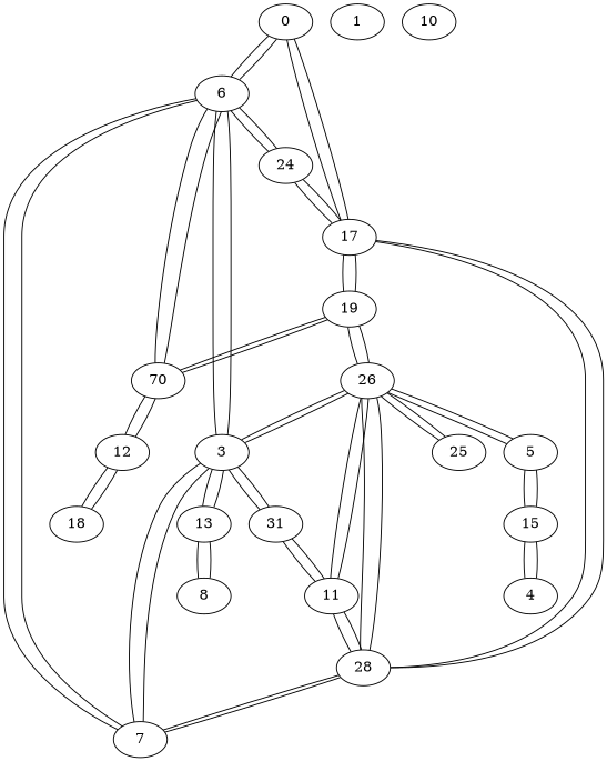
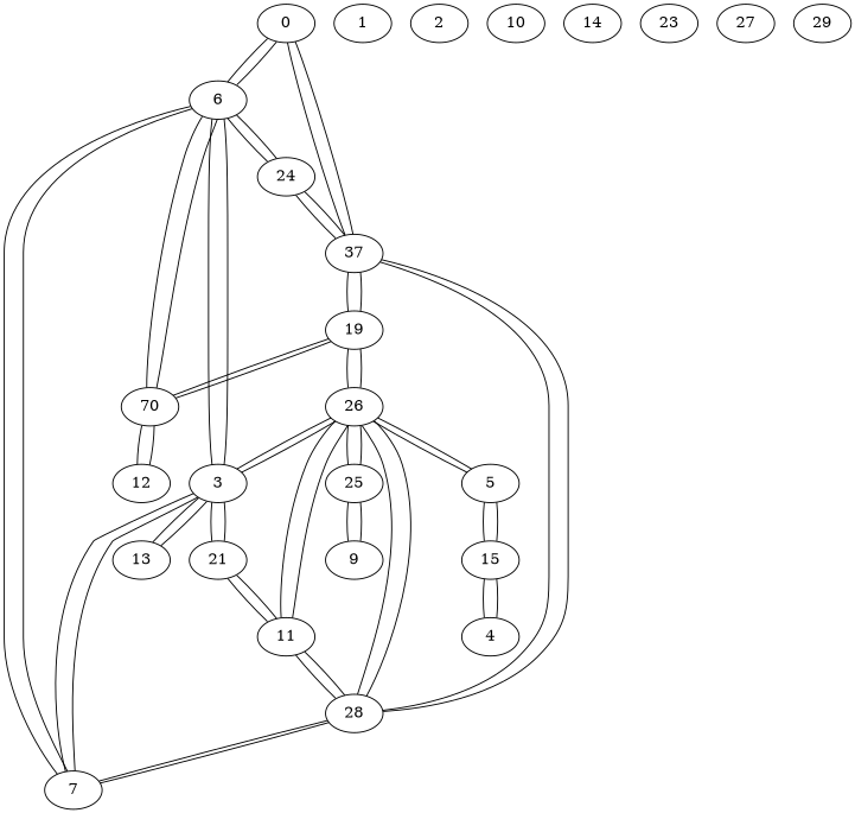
  graph {
    edge [distancia=5]
    0
    6
-   17
+   17 [label=37]
    3
    7
    n6 [label=70]
    24
    28
    19
    13
-   21 [label=31]
+   21
    26
    12
    11
    1
-   8
+   2
    5
    25
    15
+   9
    4
-   18
    10
+   14
+   23
+   27
+   29
    0 -- 6 [distancia=7]
    0 -- 17 [distancia=8]
    6 -- 0 [distancia=7]
    6 -- 3
    6 -- 7 [distancia=13]
    6 -- n6
    6 -- 24 [distancia=11]
    17 -- 0 [distancia=8]
    17 -- 24 [distancia=12]
    17 -- 28 [distancia=15]
    17 -- 19
    3 -- 6
    3 -- 7 [distancia=14]
    3 -- 13 [distancia=11]
    3 -- 21 [distancia=14]
    3 -- 26 [distancia=15]
    7 -- 6 [distancia=13]
    7 -- 3 [distancia=14]
    7 -- 28 [distancia=10]
    n6 -- 6
    n6 -- 19 [distancia=12]
    n6 -- 12 [distancia=10]
    24 -- 6 [distancia=11]
    24 -- 17 [distancia=12]
    28 -- 17 [distancia=15]
    28 -- 7 [distancia=10]
    28 -- 26 [distancia=6]
    28 -- 11 [distancia=2]
    19 -- 17
    19 -- n6 [distancia=12]
    19 -- 26 [distancia=6]
    13 -- 3 [distancia=11]
-   13 -- 8 [distancia=6]
    21 -- 3 [distancia=14]
    21 -- 11 [distancia=12]
    26 -- 3 [distancia=15]
    26 -- 28 [distancia=6]
    26 -- 19 [distancia=6]
    26 -- 11 [distancia=1]
    26 -- 5 [distancia=8]
    26 -- 25 [distancia=7]
    12 -- n6 [distancia=10]
-   12 -- 18 [distancia=4]
    11 -- 28 [distancia=2]
    11 -- 21 [distancia=12]
    11 -- 26 [distancia=1]
-   8 -- 13 [distancia=6]
    5 -- 26 [distancia=8]
    5 -- 15 [distancia=11]
    25 -- 26 [distancia=7]
+   25 -- 9 [distancia=15]
    15 -- 5 [distancia=11]
    15 -- 4 [distancia=2]
+   9 -- 25 [distancia=15]
    4 -- 15 [distancia=2]
-   18 -- 12 [distancia=4]
  }
